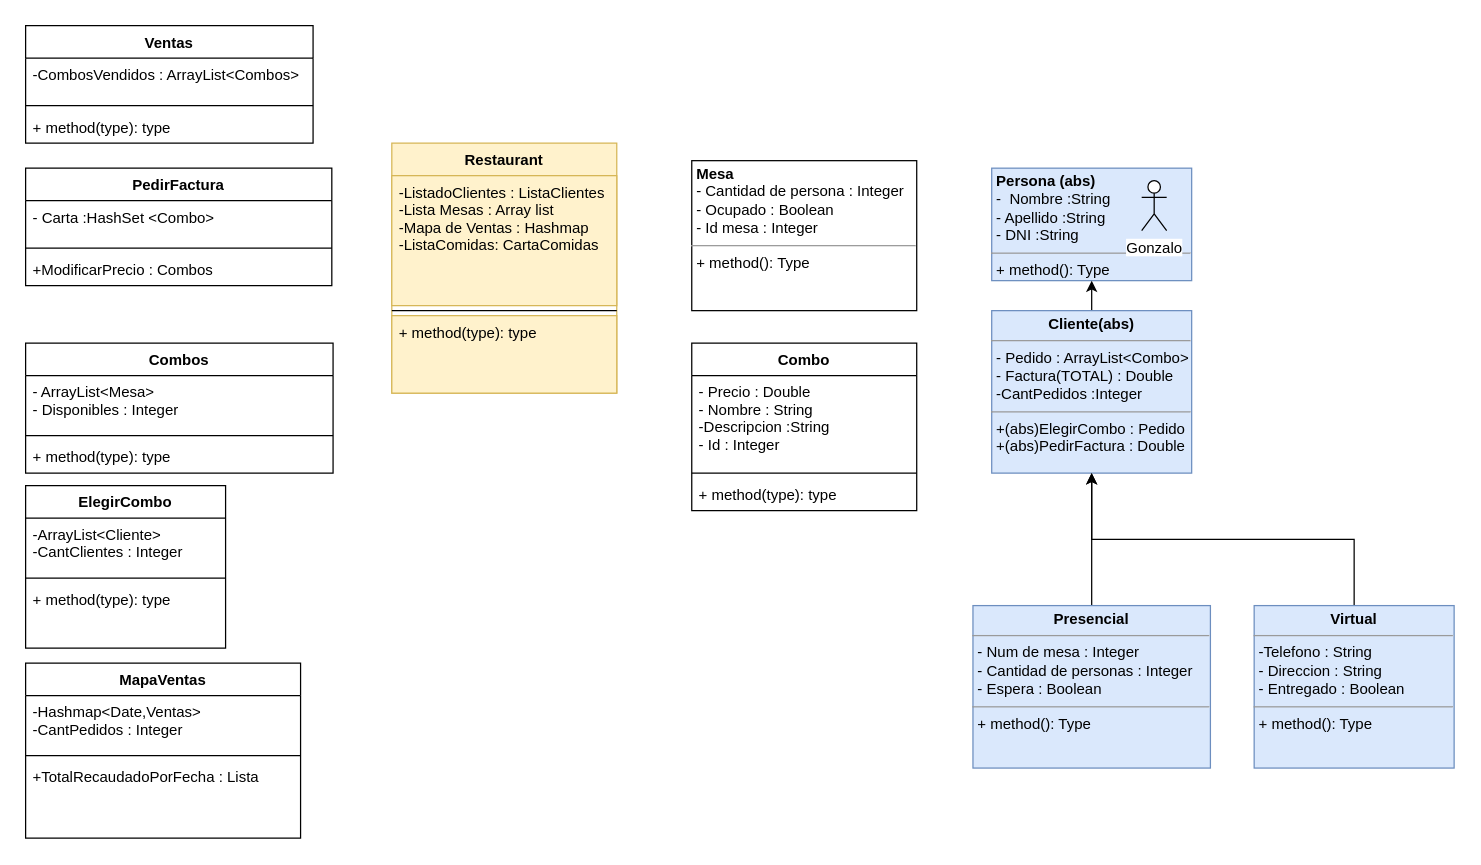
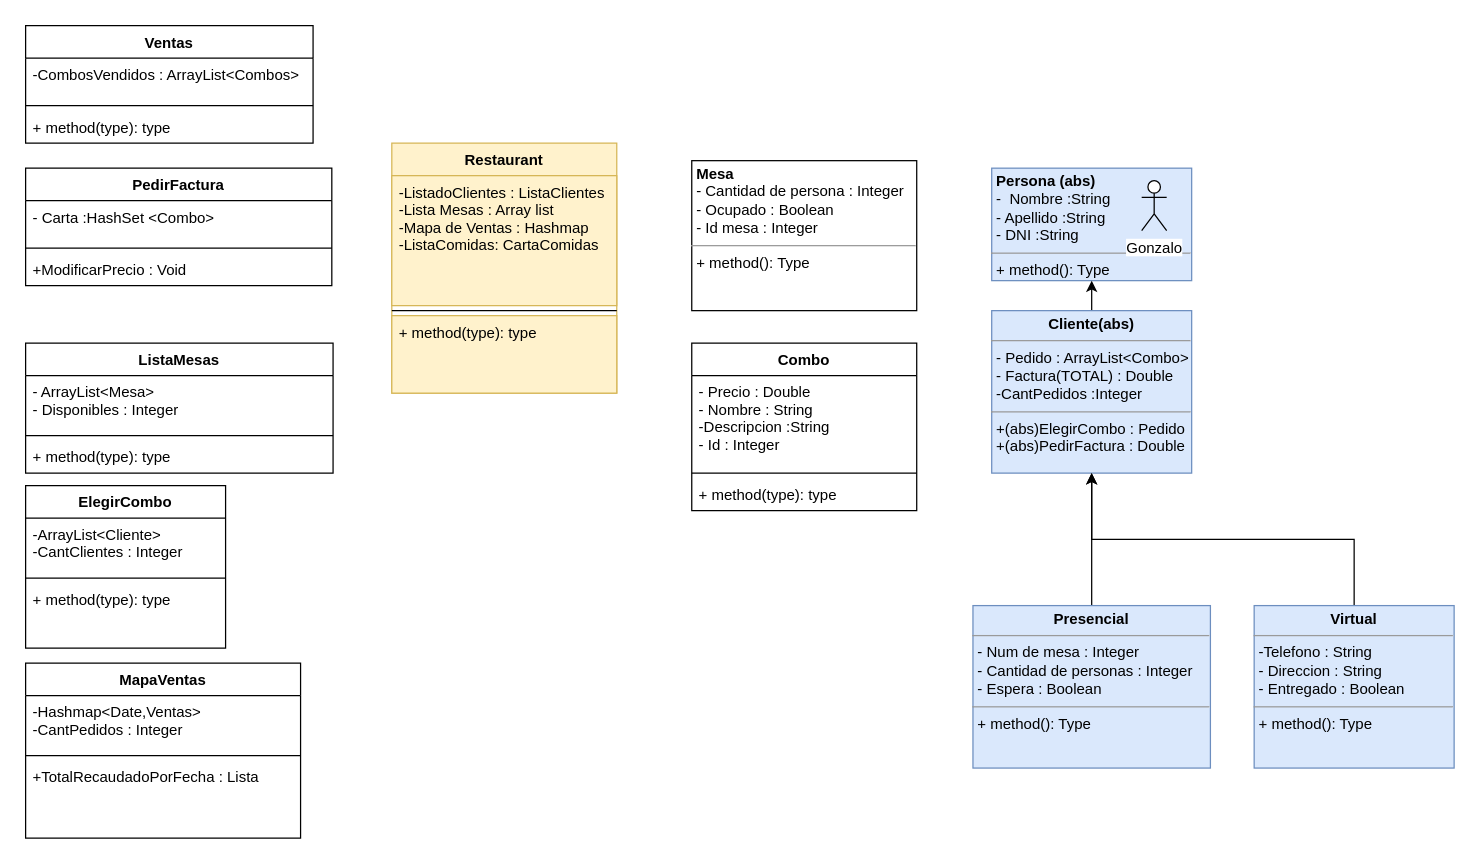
  <mxCell id="0" />
  <mxCell id="1" parent="0" />
  <mxCell id="2" value="&lt;p style=&quot;margin: 0px ; margin-top: 4px ; text-align: center&quot;&gt;&lt;/p&gt;&lt;p style=&quot;margin: 0px ; margin-left: 4px&quot;&gt;&lt;b&gt;Mesa&lt;/b&gt;&lt;/p&gt;&lt;p style=&quot;margin: 0px ; margin-left: 4px&quot;&gt;- Cantidad de persona : Integer&lt;/p&gt;&lt;p style=&quot;margin: 0px ; margin-left: 4px&quot;&gt;- Ocupado : Boolean&lt;/p&gt;&lt;p style=&quot;margin: 0px ; margin-left: 4px&quot;&gt;- Id mesa : Integer&lt;/p&gt;&lt;hr size=&quot;1&quot;&gt;&lt;p style=&quot;margin: 0px ; margin-left: 4px&quot;&gt;+ method(): Type&lt;/p&gt;" style="verticalAlign=top;align=left;overflow=fill;fontSize=12;fontFamily=Helvetica;html=1;" vertex="1" parent="1"><mxGeometry x="553" y="128" width="180" height="120" as="geometry" /></mxCell>
  <mxCell id="3" value="&lt;p style=&quot;margin: 0px ; margin-top: 4px ; text-align: center&quot;&gt;&lt;/p&gt;&lt;p style=&quot;margin: 0px ; margin-left: 4px&quot;&gt;&lt;b&gt;Persona (abs)&lt;/b&gt;&lt;/p&gt;&lt;p style=&quot;margin: 0px ; margin-left: 4px&quot;&gt;-&amp;nbsp; Nombre :String&lt;/p&gt;&lt;p style=&quot;margin: 0px ; margin-left: 4px&quot;&gt;- Apellido :String&lt;/p&gt;&lt;p style=&quot;margin: 0px ; margin-left: 4px&quot;&gt;- DNI :String&amp;nbsp;&lt;/p&gt;&lt;hr size=&quot;1&quot;&gt;&lt;p style=&quot;margin: 0px ; margin-left: 4px&quot;&gt;+ method(): Type&lt;/p&gt;&lt;p style=&quot;margin: 0px ; margin-left: 4px&quot;&gt;&lt;br&gt;&lt;/p&gt;" style="verticalAlign=top;align=left;overflow=fill;fontSize=12;fontFamily=Helvetica;html=1;fillColor=#dae8fc;strokeColor=#6c8ebf;" vertex="1" parent="1"><mxGeometry x="793" y="134" width="160" height="90" as="geometry" /></mxCell>
  <mxCell id="4" style="edgeStyle=orthogonalEdgeStyle;rounded=0;orthogonalLoop=1;jettySize=auto;html=1;exitX=0.5;exitY=0;exitDx=0;exitDy=0;entryX=0.5;entryY=1;entryDx=0;entryDy=0;" edge="1" parent="1" source="5" target="3"><mxGeometry relative="1" as="geometry" /></mxCell>
  <mxCell id="5" value="&lt;p style=&quot;margin: 0px ; margin-top: 4px ; text-align: center&quot;&gt;&lt;b&gt;Cliente(abs)&lt;/b&gt;&lt;/p&gt;&lt;hr size=&quot;1&quot;&gt;&lt;p style=&quot;margin: 0px ; margin-left: 4px&quot;&gt;- Pedido : ArrayList&amp;lt;Combo&amp;gt;&lt;/p&gt;&lt;p style=&quot;margin: 0px ; margin-left: 4px&quot;&gt;- Factura(TOTAL) : Double&lt;/p&gt;&lt;p style=&quot;margin: 0px ; margin-left: 4px&quot;&gt;-CantPedidos :Integer&lt;/p&gt;&lt;hr size=&quot;1&quot;&gt;&lt;p style=&quot;margin: 0px 0px 0px 4px&quot;&gt;+(abs)ElegirCombo : Pedido&lt;/p&gt;&lt;p style=&quot;margin: 0px 0px 0px 4px&quot;&gt;+(abs)PedirFactura : Double&lt;/p&gt;&lt;p style=&quot;margin: 0px 0px 0px 4px&quot;&gt;&lt;br&gt;&lt;/p&gt;" style="verticalAlign=top;align=left;overflow=fill;fontSize=12;fontFamily=Helvetica;html=1;fillColor=#dae8fc;strokeColor=#6c8ebf;" vertex="1" parent="1"><mxGeometry x="793" y="248" width="160" height="130" as="geometry" /></mxCell>
  <mxCell id="6" style="edgeStyle=orthogonalEdgeStyle;rounded=0;orthogonalLoop=1;jettySize=auto;html=1;exitX=0.5;exitY=0;exitDx=0;exitDy=0;entryX=0.5;entryY=1;entryDx=0;entryDy=0;" edge="1" parent="1" source="7" target="5"><mxGeometry relative="1" as="geometry" /></mxCell>
  <mxCell id="7" value="&lt;p style=&quot;margin: 0px ; margin-top: 4px ; text-align: center&quot;&gt;&lt;b&gt;Presencial&lt;/b&gt;&lt;/p&gt;&lt;hr size=&quot;1&quot;&gt;&lt;p style=&quot;margin: 0px ; margin-left: 4px&quot;&gt;- Num de mesa : Integer&lt;/p&gt;&lt;p style=&quot;margin: 0px ; margin-left: 4px&quot;&gt;- Cantidad de personas : Integer&lt;/p&gt;&lt;p style=&quot;margin: 0px ; margin-left: 4px&quot;&gt;- Espera : Boolean&lt;/p&gt;&lt;hr size=&quot;1&quot;&gt;&lt;p style=&quot;margin: 0px ; margin-left: 4px&quot;&gt;+ method(): Type&lt;/p&gt;" style="verticalAlign=top;align=left;overflow=fill;fontSize=12;fontFamily=Helvetica;html=1;fillColor=#dae8fc;strokeColor=#6c8ebf;" vertex="1" parent="1"><mxGeometry x="778" y="484" width="190" height="130" as="geometry" /></mxCell>
  <mxCell id="8" style="edgeStyle=orthogonalEdgeStyle;rounded=0;orthogonalLoop=1;jettySize=auto;html=1;exitX=0.5;exitY=0;exitDx=0;exitDy=0;" edge="1" parent="1" source="9" target="5"><mxGeometry relative="1" as="geometry"><mxPoint x="873" y="414" as="targetPoint" /></mxGeometry></mxCell>
  <mxCell id="9" value="&lt;p style=&quot;margin: 0px ; margin-top: 4px ; text-align: center&quot;&gt;&lt;b&gt;Virtual&lt;/b&gt;&lt;/p&gt;&lt;hr size=&quot;1&quot;&gt;&lt;p style=&quot;margin: 0px ; margin-left: 4px&quot;&gt;-Telefono : String&lt;/p&gt;&lt;p style=&quot;margin: 0px ; margin-left: 4px&quot;&gt;- Direccion : String&lt;/p&gt;&lt;p style=&quot;margin: 0px ; margin-left: 4px&quot;&gt;- Entregado : Boolean&lt;/p&gt;&lt;hr size=&quot;1&quot;&gt;&lt;p style=&quot;margin: 0px ; margin-left: 4px&quot;&gt;+ method(): Type&lt;/p&gt;" style="verticalAlign=top;align=left;overflow=fill;fontSize=12;fontFamily=Helvetica;html=1;fillColor=#dae8fc;strokeColor=#6c8ebf;" vertex="1" parent="1"><mxGeometry x="1003" y="484" width="160" height="130" as="geometry" /></mxCell>
- <mxCell id="10" value="Combos" style="swimlane;fontStyle=1;align=center;verticalAlign=top;childLayout=stackLayout;horizontal=1;startSize=26;horizontalStack=0;resizeParent=1;resizeParentMax=0;resizeLast=0;collapsible=1;marginBottom=0;" vertex="1" parent="1"><mxGeometry x="20" y="274" width="246" height="104" as="geometry"><mxRectangle x="-550" y="160" width="110" height="26" as="alternateBounds" /></mxGeometry></mxCell>
+ <mxCell id="10" value="ListaMesas" style="swimlane;fontStyle=1;align=center;verticalAlign=top;childLayout=stackLayout;horizontal=1;startSize=26;horizontalStack=0;resizeParent=1;resizeParentMax=0;resizeLast=0;collapsible=1;marginBottom=0;" vertex="1" parent="1"><mxGeometry x="20" y="274" width="246" height="104" as="geometry"><mxRectangle x="-550" y="160" width="110" height="26" as="alternateBounds" /></mxGeometry></mxCell>
  <mxCell id="11" value="- ArrayList&lt;Mesa&gt;&#10;- Disponibles : Integer" style="text;align=left;verticalAlign=top;spacingLeft=4;spacingRight=4;overflow=hidden;rotatable=0;points=[[0,0.5],[1,0.5]];portConstraint=eastwest;" vertex="1" parent="10"><mxGeometry y="26" width="246" height="44" as="geometry" /></mxCell>
  <mxCell id="12" value="" style="line;strokeWidth=1;fillColor=none;align=left;verticalAlign=middle;spacingTop=-1;spacingLeft=3;spacingRight=3;rotatable=0;labelPosition=right;points=[];portConstraint=eastwest;" vertex="1" parent="10"><mxGeometry y="70" width="246" height="8" as="geometry" /></mxCell>
  <mxCell id="13" value="+ method(type): type" style="text;strokeColor=none;fillColor=none;align=left;verticalAlign=top;spacingLeft=4;spacingRight=4;overflow=hidden;rotatable=0;points=[[0,0.5],[1,0.5]];portConstraint=eastwest;" vertex="1" parent="10"><mxGeometry y="78" width="246" height="26" as="geometry" /></mxCell>
  <mxCell id="14" value="ElegirCombo" style="swimlane;fontStyle=1;align=center;verticalAlign=top;childLayout=stackLayout;horizontal=1;startSize=26;horizontalStack=0;resizeParent=1;resizeParentMax=0;resizeLast=0;collapsible=1;marginBottom=0;" vertex="1" parent="1"><mxGeometry x="20" y="388" width="160" height="130" as="geometry"><mxRectangle x="-550" y="274" width="110" height="26" as="alternateBounds" /></mxGeometry></mxCell>
  <mxCell id="15" value="-ArrayList&lt;Cliente&gt;&#10;-CantClientes : Integer" style="text;strokeColor=none;fillColor=none;align=left;verticalAlign=top;spacingLeft=4;spacingRight=4;overflow=hidden;rotatable=0;points=[[0,0.5],[1,0.5]];portConstraint=eastwest;" vertex="1" parent="14"><mxGeometry y="26" width="160" height="44" as="geometry" /></mxCell>
  <mxCell id="16" value="" style="line;strokeWidth=1;fillColor=none;align=left;verticalAlign=middle;spacingTop=-1;spacingLeft=3;spacingRight=3;rotatable=0;labelPosition=right;points=[];portConstraint=eastwest;" vertex="1" parent="14"><mxGeometry y="70" width="160" height="8" as="geometry" /></mxCell>
  <mxCell id="17" value="+ method(type): type" style="text;strokeColor=none;fillColor=none;align=left;verticalAlign=top;spacingLeft=4;spacingRight=4;overflow=hidden;rotatable=0;points=[[0,0.5],[1,0.5]];portConstraint=eastwest;" vertex="1" parent="14"><mxGeometry y="78" width="160" height="52" as="geometry" /></mxCell>
  <mxCell id="18" value="MapaVentas" style="swimlane;fontStyle=1;align=center;verticalAlign=top;childLayout=stackLayout;horizontal=1;startSize=26;horizontalStack=0;resizeParent=1;resizeParentMax=0;resizeLast=0;collapsible=1;marginBottom=0;" vertex="1" parent="1"><mxGeometry x="20" y="530" width="220" height="140" as="geometry"><mxRectangle x="-550" y="330" width="110" height="26" as="alternateBounds" /></mxGeometry></mxCell>
  <mxCell id="19" value="-Hashmap&lt;Date,Ventas&gt;&#10;-CantPedidos : Integer" style="text;strokeColor=none;fillColor=none;align=left;verticalAlign=top;spacingLeft=4;spacingRight=4;overflow=hidden;rotatable=0;points=[[0,0.5],[1,0.5]];portConstraint=eastwest;" vertex="1" parent="18"><mxGeometry y="26" width="220" height="44" as="geometry" /></mxCell>
  <mxCell id="20" value="" style="line;strokeWidth=1;fillColor=none;align=left;verticalAlign=middle;spacingTop=-1;spacingLeft=3;spacingRight=3;rotatable=0;labelPosition=right;points=[];portConstraint=eastwest;" vertex="1" parent="18"><mxGeometry y="70" width="220" height="8" as="geometry" /></mxCell>
  <mxCell id="21" value="+TotalRecaudadoPorFecha : Lista&#10;" style="text;strokeColor=none;fillColor=none;align=left;verticalAlign=top;spacingLeft=4;spacingRight=4;overflow=hidden;rotatable=0;points=[[0,0.5],[1,0.5]];portConstraint=eastwest;" vertex="1" parent="18"><mxGeometry y="78" width="220" height="62" as="geometry" /></mxCell>
  <mxCell id="22" value="Combo" style="swimlane;fontStyle=1;align=center;verticalAlign=top;childLayout=stackLayout;horizontal=1;startSize=26;horizontalStack=0;resizeParent=1;resizeParentMax=0;resizeLast=0;collapsible=1;marginBottom=0;" vertex="1" parent="1"><mxGeometry x="553" y="274" width="180" height="134" as="geometry" /></mxCell>
  <mxCell id="23" value="- Precio : Double&#10;- Nombre : String&#10;-Descripcion :String &#10;- Id : Integer" style="text;strokeColor=none;fillColor=none;align=left;verticalAlign=top;spacingLeft=4;spacingRight=4;overflow=hidden;rotatable=0;points=[[0,0.5],[1,0.5]];portConstraint=eastwest;" vertex="1" parent="22"><mxGeometry y="26" width="180" height="74" as="geometry" /></mxCell>
  <mxCell id="24" value="" style="line;strokeWidth=1;fillColor=none;align=left;verticalAlign=middle;spacingTop=-1;spacingLeft=3;spacingRight=3;rotatable=0;labelPosition=right;points=[];portConstraint=eastwest;" vertex="1" parent="22"><mxGeometry y="100" width="180" height="8" as="geometry" /></mxCell>
  <mxCell id="25" value="+ method(type): type" style="text;strokeColor=none;fillColor=none;align=left;verticalAlign=top;spacingLeft=4;spacingRight=4;overflow=hidden;rotatable=0;points=[[0,0.5],[1,0.5]];portConstraint=eastwest;" vertex="1" parent="22"><mxGeometry y="108" width="180" height="26" as="geometry" /></mxCell>
  <mxCell id="26" value="Gonzalo" style="shape=umlActor;verticalLabelPosition=bottom;labelBackgroundColor=#ffffff;verticalAlign=top;html=1;" vertex="1" parent="1"><mxGeometry x="913" y="144" width="20" height="40" as="geometry" /></mxCell>
  <mxCell id="27" value="Ventas" style="swimlane;fontStyle=1;align=center;verticalAlign=top;childLayout=stackLayout;horizontal=1;startSize=26;horizontalStack=0;resizeParent=1;resizeParentMax=0;resizeLast=0;collapsible=1;marginBottom=0;" vertex="1" parent="1"><mxGeometry x="20" y="20" width="230" height="94" as="geometry" /></mxCell>
  <mxCell id="28" value="-CombosVendidos : ArrayList&lt;Combos&gt;" style="text;strokeColor=none;fillColor=none;align=left;verticalAlign=top;spacingLeft=4;spacingRight=4;overflow=hidden;rotatable=0;points=[[0,0.5],[1,0.5]];portConstraint=eastwest;" vertex="1" parent="27"><mxGeometry y="26" width="230" height="34" as="geometry" /></mxCell>
  <mxCell id="29" value="" style="line;strokeWidth=1;fillColor=none;align=left;verticalAlign=middle;spacingTop=-1;spacingLeft=3;spacingRight=3;rotatable=0;labelPosition=right;points=[];portConstraint=eastwest;" vertex="1" parent="27"><mxGeometry y="60" width="230" height="8" as="geometry" /></mxCell>
  <mxCell id="30" value="+ method(type): type" style="text;strokeColor=none;fillColor=none;align=left;verticalAlign=top;spacingLeft=4;spacingRight=4;overflow=hidden;rotatable=0;points=[[0,0.5],[1,0.5]];portConstraint=eastwest;" vertex="1" parent="27"><mxGeometry y="68" width="230" height="26" as="geometry" /></mxCell>
  <mxCell id="31" value="Restaurant" style="swimlane;fontStyle=1;align=center;verticalAlign=top;childLayout=stackLayout;horizontal=1;startSize=26;horizontalStack=0;resizeParent=1;resizeParentMax=0;resizeLast=0;collapsible=1;marginBottom=0;fillColor=#fff2cc;strokeColor=#d6b656;" vertex="1" parent="1"><mxGeometry x="313" width="180" height="200" as="geometry" y="114"><mxRectangle x="-240" y="24" width="100" height="26" as="alternateBounds" /></mxGeometry></mxCell>
  <mxCell id="32" value="-ListadoClientes : ListaClientes&#10;-Lista Mesas : Array list&#10;-Mapa de Ventas : Hashmap&#10;-ListaComidas: CartaComidas" style="text;strokeColor=#d6b656;fillColor=#fff2cc;align=left;verticalAlign=top;spacingLeft=4;spacingRight=4;overflow=hidden;rotatable=0;points=[[0,0.5],[1,0.5]];portConstraint=eastwest;" vertex="1" parent="31"><mxGeometry y="26" width="180" height="104" as="geometry" /></mxCell>
  <mxCell id="33" value="" style="line;strokeWidth=1;fillColor=none;align=left;verticalAlign=middle;spacingTop=-1;spacingLeft=3;spacingRight=3;rotatable=0;labelPosition=right;points=[];portConstraint=eastwest;" vertex="1" parent="31"><mxGeometry y="130" width="180" height="8" as="geometry" /></mxCell>
  <mxCell id="34" value="+ method(type): type" style="text;strokeColor=#d6b656;fillColor=#fff2cc;align=left;verticalAlign=top;spacingLeft=4;spacingRight=4;overflow=hidden;rotatable=0;points=[[0,0.5],[1,0.5]];portConstraint=eastwest;" vertex="1" parent="31"><mxGeometry y="138" width="180" height="62" as="geometry" /></mxCell>
  <mxCell id="35" value="PedirFactura" style="swimlane;fontStyle=1;align=center;verticalAlign=top;childLayout=stackLayout;horizontal=1;startSize=26;horizontalStack=0;resizeParent=1;resizeParentMax=0;resizeLast=0;collapsible=1;marginBottom=0;" vertex="1" parent="1"><mxGeometry x="20" y="134" width="245" height="94" as="geometry"><mxRectangle x="-550" y="20" width="60" height="26" as="alternateBounds" /></mxGeometry></mxCell>
  <mxCell id="36" value="- Carta :HashSet &lt;Combo&gt;" style="text;align=left;verticalAlign=top;spacingLeft=4;spacingRight=4;overflow=hidden;rotatable=0;points=[[0,0.5],[1,0.5]];portConstraint=eastwest;" vertex="1" parent="35"><mxGeometry y="26" width="245" height="34" as="geometry" /></mxCell>
  <mxCell id="37" value="" style="line;strokeWidth=1;fillColor=none;align=left;verticalAlign=middle;spacingTop=-1;spacingLeft=3;spacingRight=3;rotatable=0;labelPosition=right;points=[];portConstraint=eastwest;" vertex="1" parent="35"><mxGeometry y="60" width="245" height="8" as="geometry" /></mxCell>
- <mxCell id="38" value="+ModificarPrecio : Combos" style="text;align=left;verticalAlign=top;spacingLeft=4;spacingRight=4;overflow=hidden;rotatable=0;points=[[0,0.5],[1,0.5]];portConstraint=eastwest;" vertex="1" parent="35"><mxGeometry y="68" width="245" height="26" as="geometry" /></mxCell>
+ <mxCell id="38" value="+ModificarPrecio : Void" style="text;align=left;verticalAlign=top;spacingLeft=4;spacingRight=4;overflow=hidden;rotatable=0;points=[[0,0.5],[1,0.5]];portConstraint=eastwest;" vertex="1" parent="35"><mxGeometry y="68" width="245" height="26" as="geometry" /></mxCell>
